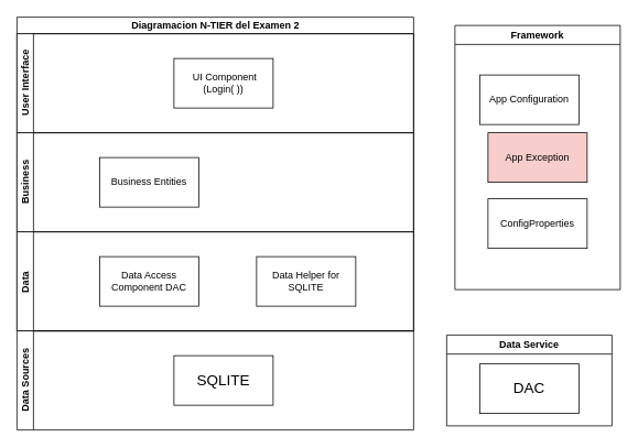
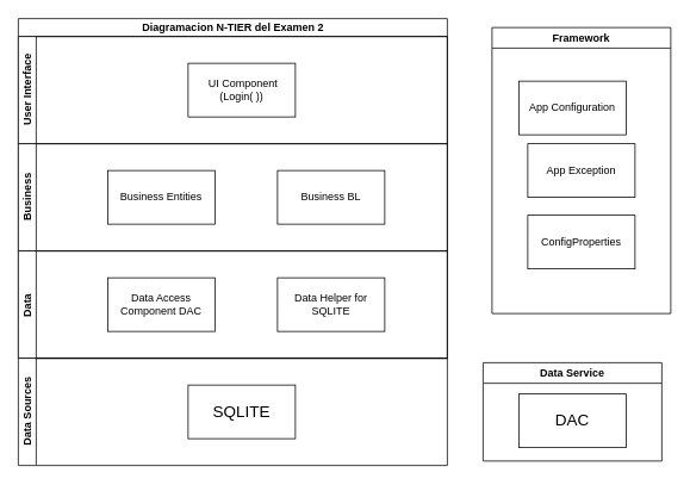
  <mxCell id="0" />
  <mxCell id="1" parent="0" />
  <mxCell id="2" value="Diagramacion N-TIER del Examen 2" style="swimlane;childLayout=stackLayout;resizeParent=1;resizeParentMax=0;horizontal=1;startSize=20;horizontalStack=0;html=1;" parent="1" vertex="1"><mxGeometry x="20" y="20" width="480" height="380" as="geometry" /></mxCell>
  <mxCell id="3" value="User Interface" style="swimlane;startSize=20;horizontal=0;html=1;" parent="2" vertex="1"><mxGeometry y="20" width="480" height="120" as="geometry" /></mxCell>
  <mxCell id="4" value="&amp;nbsp;UI Component (Login( ))" style="whiteSpace=wrap;html=1;" parent="3" vertex="1"><mxGeometry x="190" y="30" width="120" height="60" as="geometry" /></mxCell>
  <mxCell id="5" value="Business" style="swimlane;startSize=20;horizontal=0;html=1;" parent="2" vertex="1"><mxGeometry y="140" width="480" height="120" as="geometry" /></mxCell>
  <mxCell id="6" value="Business Entities" style="whiteSpace=wrap;html=1;" parent="5" vertex="1"><mxGeometry x="100" y="30" width="120" height="60" as="geometry" /></mxCell>
+ <mxCell id="7" value="Business BL" style="whiteSpace=wrap;html=1;" parent="5" vertex="1"><mxGeometry x="290" y="30" width="120" height="60" as="geometry" /></mxCell>
  <mxCell id="8" value="Data&amp;nbsp;" style="swimlane;startSize=20;horizontal=0;html=1;" parent="2" vertex="1"><mxGeometry y="260" width="480" height="120" as="geometry" /></mxCell>
  <mxCell id="9" value="Data Access Component DAC" style="whiteSpace=wrap;html=1;" parent="8" vertex="1"><mxGeometry x="100" y="30" width="120" height="60" as="geometry" /></mxCell>
  <mxCell id="10" value="Data Helper for SQLITE" style="whiteSpace=wrap;html=1;" parent="8" vertex="1"><mxGeometry x="290" y="30" width="120" height="60" as="geometry" /></mxCell>
  <mxCell id="11" value="Data Sources" style="swimlane;startSize=20;horizontal=0;html=1;" parent="1" vertex="1"><mxGeometry x="20" y="400" width="480" height="120" as="geometry" /></mxCell>
  <mxCell id="12" value="&lt;font style=&quot;font-size: 18px;&quot;&gt;SQLITE&lt;/font&gt;" style="whiteSpace=wrap;html=1;" parent="11" vertex="1"><mxGeometry x="190" y="30" width="120" height="60" as="geometry" /></mxCell>
  <mxCell id="13" value="Framework" style="swimlane;" parent="1" vertex="1"><mxGeometry x="550" y="30" width="200" height="320" as="geometry" /></mxCell>
  <mxCell id="14" value="App Configuration" style="whiteSpace=wrap;html=1;" parent="13" vertex="1"><mxGeometry x="30" y="60" width="120" height="60" as="geometry" /></mxCell>
  <mxCell id="15" value="ConfigProperties" style="whiteSpace=wrap;html=1;" parent="13" vertex="1"><mxGeometry x="40" y="210" width="120" height="60" as="geometry" /></mxCell>
- <mxCell id="16" value="App Exception" style="whiteSpace=wrap;html=1;fillColor=#f8cecc;" parent="13" vertex="1"><mxGeometry x="40" y="130" width="120" height="60" as="geometry" /></mxCell>
+ <mxCell id="16" value="App Exception" style="whiteSpace=wrap;html=1;" parent="13" vertex="1"><mxGeometry x="40" y="130" width="120" height="60" as="geometry" /></mxCell>
  <mxCell id="17" value="Data Service" style="swimlane;" parent="1" vertex="1"><mxGeometry x="540" y="405" width="200" height="110" as="geometry" /></mxCell>
  <mxCell id="18" value="DAC" style="whiteSpace=wrap;html=1;fontSize=18;" parent="17" vertex="1"><mxGeometry x="40" y="35" width="120" height="60" as="geometry" /></mxCell>
